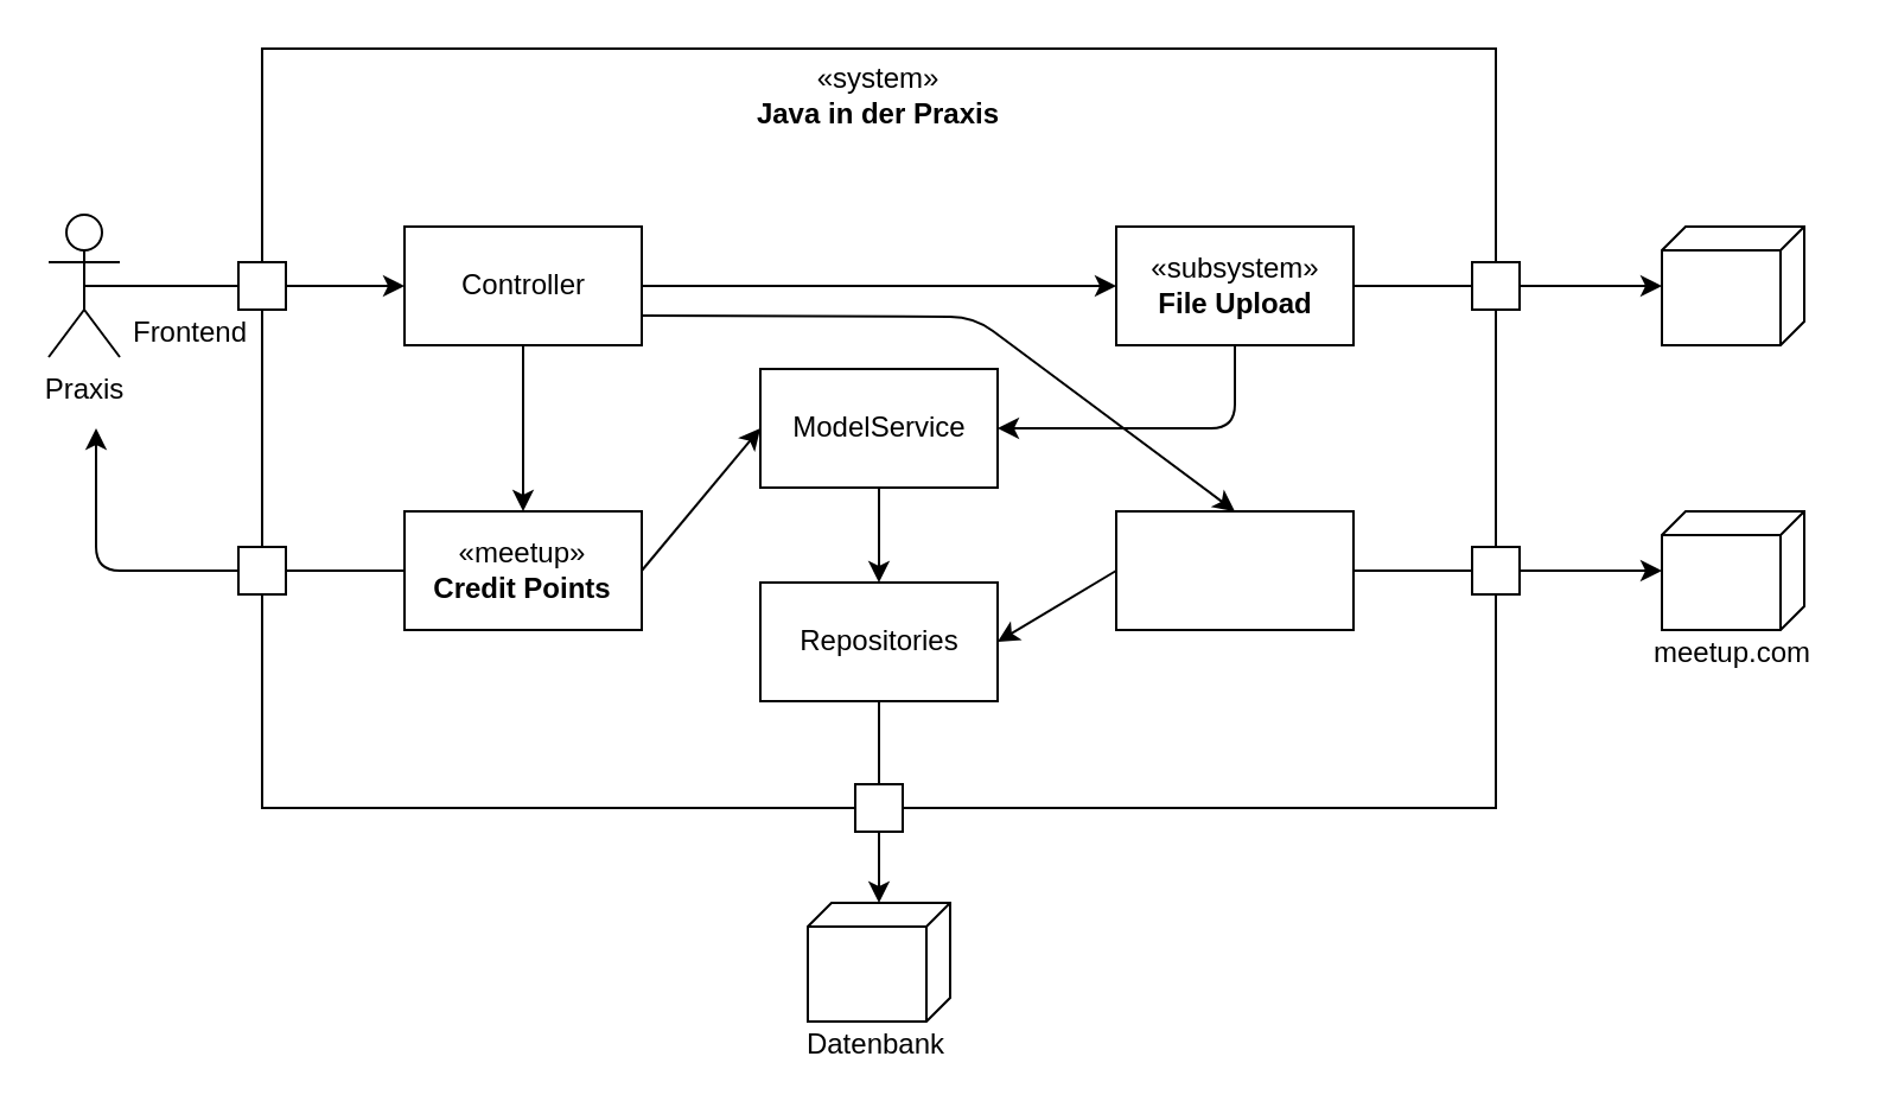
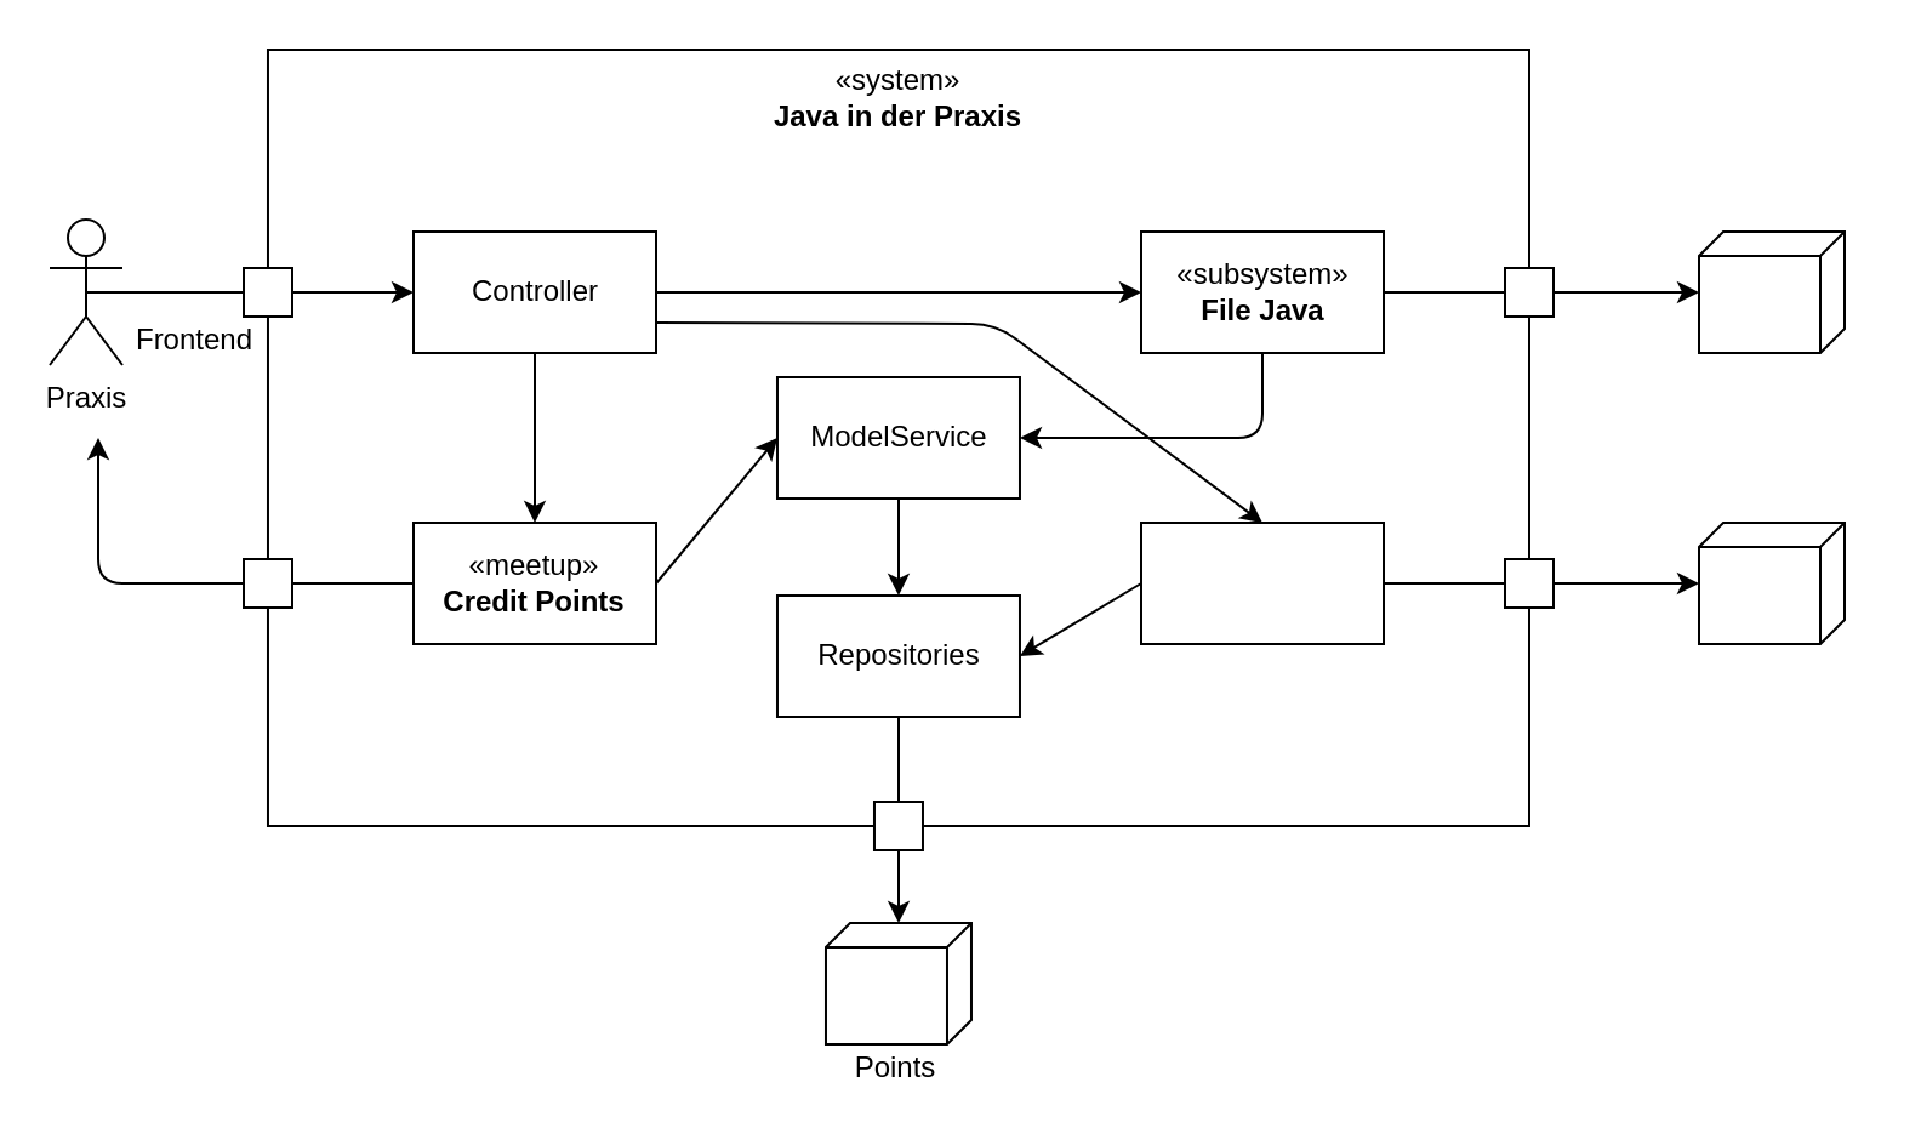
  <mxCell id="0" />
  <mxCell id="1" parent="0" />
  <mxCell id="2" value="" style="rounded=0;whiteSpace=wrap;html=1;" vertex="1" parent="1"><mxGeometry x="109.99" y="20" width="520.01" height="320" as="geometry" /></mxCell>
  <mxCell id="3" value="&lt;div&gt;«system» &lt;/div&gt;&lt;div&gt;&lt;b&gt;Java in der Praxis&lt;br&gt;&lt;/b&gt;&lt;/div&gt;" style="text;html=1;strokeColor=none;fillColor=none;align=center;verticalAlign=middle;whiteSpace=wrap;rounded=0;" vertex="1" parent="1"><mxGeometry x="308.12" y="25" width="123.75" height="30" as="geometry" /></mxCell>
  <mxCell id="4" value="Frontend" style="text;html=1;strokeColor=none;fillColor=none;align=center;verticalAlign=middle;whiteSpace=wrap;rounded=0;" vertex="1" parent="1"><mxGeometry x="50" y="130" width="60" height="20" as="geometry" /></mxCell>
  <mxCell id="5" value="&lt;div&gt;Praxis&lt;br&gt;&lt;/div&gt;" style="shape=umlActor;verticalLabelPosition=bottom;labelBackgroundColor=#ffffff;verticalAlign=top;html=1;outlineConnect=0;" vertex="1" parent="1"><mxGeometry x="20" y="90" width="30" height="60" as="geometry" /></mxCell>
  <mxCell id="6" value="" style="endArrow=classic;html=1;entryX=0;entryY=0.5;entryDx=0;entryDy=0;exitX=1;exitY=0.5;exitDx=0;exitDy=0;" edge="1" parent="1" source="11" target="12"><mxGeometry width="50" height="50" relative="1" as="geometry"><mxPoint x="380" y="200" as="sourcePoint" /><mxPoint x="10" y="120" as="targetPoint" /></mxGeometry></mxCell>
  <mxCell id="7" value="" style="rounded=0;whiteSpace=wrap;html=1;" vertex="1" parent="1"><mxGeometry x="319.99" y="155" width="100" height="50" as="geometry" /></mxCell>
  <mxCell id="8" value="" style="verticalAlign=top;align=left;spacingTop=8;spacingLeft=2;spacingRight=12;shape=cube;size=10;direction=south;fontStyle=4;html=1;" vertex="1" parent="1"><mxGeometry x="339.99" y="380" width="60" height="50" as="geometry" /></mxCell>
- <mxCell id="9" value="Datenbank" style="text;html=1;strokeColor=none;fillColor=none;align=center;verticalAlign=middle;whiteSpace=wrap;rounded=0;" vertex="1" parent="1"><mxGeometry x="334" y="430" width="70" height="20" as="geometry" /></mxCell>
+ <mxCell id="9" value="Points" style="text;html=1;strokeColor=none;fillColor=none;align=center;verticalAlign=middle;whiteSpace=wrap;rounded=0;" vertex="1" parent="1"><mxGeometry x="334" y="430" width="70" height="20" as="geometry" /></mxCell>
  <mxCell id="10" value="" style="verticalAlign=top;align=left;spacingTop=8;spacingLeft=2;spacingRight=12;shape=cube;size=10;direction=south;fontStyle=4;html=1;" vertex="1" parent="1"><mxGeometry x="700" y="95" width="60" height="50" as="geometry" /></mxCell>
  <mxCell id="11" value="" style="whiteSpace=wrap;html=1;aspect=fixed;" vertex="1" parent="1"><mxGeometry x="100" y="110" width="20" height="20" as="geometry" /></mxCell>
  <mxCell id="12" value="" style="rounded=0;whiteSpace=wrap;html=1;" vertex="1" parent="1"><mxGeometry x="170" y="95" width="100" height="50" as="geometry" /></mxCell>
  <mxCell id="13" value="&lt;div&gt;Controller&lt;/div&gt;" style="text;html=1;strokeColor=none;fillColor=none;align=center;verticalAlign=middle;whiteSpace=wrap;rounded=0;" vertex="1" parent="1"><mxGeometry x="176.57" y="105" width="86.87" height="30" as="geometry" /></mxCell>
  <mxCell id="14" value="" style="rounded=0;whiteSpace=wrap;html=1;" vertex="1" parent="1"><mxGeometry x="470" y="215" width="100" height="50" as="geometry" /></mxCell>
  <mxCell id="15" value="" style="rounded=0;whiteSpace=wrap;html=1;" vertex="1" parent="1"><mxGeometry x="470" y="95" width="100" height="50" as="geometry" /></mxCell>
- <mxCell id="16" value="&lt;div&gt;«subsystem»&lt;b&gt;&lt;br&gt;&lt;/b&gt;&lt;/div&gt;&lt;div&gt;&lt;b&gt;File Upload&lt;/b&gt;&lt;/div&gt;" style="text;html=1;strokeColor=none;fillColor=none;align=center;verticalAlign=middle;whiteSpace=wrap;rounded=0;" vertex="1" parent="1"><mxGeometry x="476.57" y="105" width="86.87" height="30" as="geometry" /></mxCell>
+ <mxCell id="16" value="&lt;div&gt;«subsystem»&lt;b&gt;&lt;br&gt;&lt;/b&gt;&lt;/div&gt;&lt;div&gt;&lt;b&gt;File Java&lt;/b&gt;&lt;/div&gt;" style="text;html=1;strokeColor=none;fillColor=none;align=center;verticalAlign=middle;whiteSpace=wrap;rounded=0;" vertex="1" parent="1"><mxGeometry x="476.57" y="105" width="86.87" height="30" as="geometry" /></mxCell>
  <mxCell id="17" value="" style="rounded=0;whiteSpace=wrap;html=1;" vertex="1" parent="1"><mxGeometry x="170" y="215" width="100" height="50" as="geometry" /></mxCell>
  <mxCell id="18" value="&lt;div&gt;«meetup»&lt;b&gt;&lt;br&gt;&lt;/b&gt;&lt;/div&gt;&lt;div&gt;&lt;b&gt;Credit Points&lt;br&gt;&lt;/b&gt;&lt;/div&gt;" style="text;html=1;strokeColor=none;fillColor=none;align=center;verticalAlign=middle;whiteSpace=wrap;rounded=0;" vertex="1" parent="1"><mxGeometry x="170" y="225" width="100" height="30" as="geometry" /></mxCell>
  <mxCell id="19" value="ModelService" style="text;html=1;strokeColor=none;fillColor=none;align=center;verticalAlign=middle;whiteSpace=wrap;rounded=0;" vertex="1" parent="1"><mxGeometry x="326.56" y="165" width="86.87" height="30" as="geometry" /></mxCell>
  <mxCell id="20" value="" style="verticalAlign=top;align=left;spacingTop=8;spacingLeft=2;spacingRight=12;shape=cube;size=10;direction=south;fontStyle=4;html=1;" vertex="1" parent="1"><mxGeometry x="700" y="215" width="60" height="50" as="geometry" /></mxCell>
- <mxCell id="21" value="meetup.com" style="text;html=1;strokeColor=none;fillColor=none;align=center;verticalAlign=middle;whiteSpace=wrap;rounded=0;" vertex="1" parent="1"><mxGeometry x="690" y="265" width="80" height="20" as="geometry" /></mxCell>
  <mxCell id="22" value="" style="whiteSpace=wrap;html=1;aspect=fixed;" vertex="1" parent="1"><mxGeometry x="620" y="110" width="20" height="20" as="geometry" /></mxCell>
  <mxCell id="23" value="" style="endArrow=classic;html=1;exitX=1;exitY=0.5;exitDx=0;exitDy=0;entryX=0;entryY=0.5;entryDx=0;entryDy=0;" edge="1" parent="1" source="12" target="15"><mxGeometry width="50" height="50" relative="1" as="geometry"><mxPoint x="380" y="290" as="sourcePoint" /><mxPoint x="430" y="240" as="targetPoint" /></mxGeometry></mxCell>
  <mxCell id="24" value="" style="endArrow=none;html=1;exitX=1;exitY=0.5;exitDx=0;exitDy=0;entryX=0;entryY=0.5;entryDx=0;entryDy=0;" edge="1" parent="1" source="15" target="22"><mxGeometry width="50" height="50" relative="1" as="geometry"><mxPoint x="380" y="290" as="sourcePoint" /><mxPoint x="430" y="240" as="targetPoint" /></mxGeometry></mxCell>
  <mxCell id="25" value="" style="endArrow=classic;html=1;exitX=1;exitY=0.5;exitDx=0;exitDy=0;" edge="1" parent="1" source="22" target="10"><mxGeometry width="50" height="50" relative="1" as="geometry"><mxPoint x="380" y="290" as="sourcePoint" /><mxPoint x="430" y="240" as="targetPoint" /></mxGeometry></mxCell>
  <mxCell id="26" value="" style="endArrow=none;html=1;exitX=0.5;exitY=0.5;exitDx=0;exitDy=0;exitPerimeter=0;entryX=0;entryY=0.5;entryDx=0;entryDy=0;" edge="1" parent="1" source="5" target="11"><mxGeometry width="50" height="50" relative="1" as="geometry"><mxPoint x="380" y="290" as="sourcePoint" /><mxPoint x="430" y="240" as="targetPoint" /></mxGeometry></mxCell>
  <mxCell id="27" value="" style="whiteSpace=wrap;html=1;aspect=fixed;" vertex="1" parent="1"><mxGeometry x="100" y="230" width="20" height="20" as="geometry" /></mxCell>
  <mxCell id="28" value="" style="endArrow=none;html=1;exitX=0;exitY=0.5;exitDx=0;exitDy=0;entryX=1;entryY=0.5;entryDx=0;entryDy=0;" edge="1" parent="1" source="18" target="27"><mxGeometry width="50" height="50" relative="1" as="geometry"><mxPoint x="380" y="290" as="sourcePoint" /><mxPoint x="430" y="240" as="targetPoint" /></mxGeometry></mxCell>
  <mxCell id="29" value="" style="rounded=0;whiteSpace=wrap;html=1;" vertex="1" parent="1"><mxGeometry x="319.99" y="245" width="100" height="50" as="geometry" /></mxCell>
  <mxCell id="30" value="Repositories" style="text;html=1;strokeColor=none;fillColor=none;align=center;verticalAlign=middle;whiteSpace=wrap;rounded=0;" vertex="1" parent="1"><mxGeometry x="326.56" y="255" width="86.87" height="30" as="geometry" /></mxCell>
  <mxCell id="31" value="" style="whiteSpace=wrap;html=1;aspect=fixed;" vertex="1" parent="1"><mxGeometry x="359.99" y="330" width="20" height="20" as="geometry" /></mxCell>
  <mxCell id="32" value="" style="endArrow=none;html=1;exitX=0.5;exitY=1;exitDx=0;exitDy=0;entryX=0.5;entryY=0;entryDx=0;entryDy=0;" edge="1" parent="1" source="29" target="31"><mxGeometry width="50" height="50" relative="1" as="geometry"><mxPoint x="380" y="290" as="sourcePoint" /><mxPoint x="430" y="240" as="targetPoint" /></mxGeometry></mxCell>
  <mxCell id="33" value="" style="endArrow=classic;html=1;exitX=0.5;exitY=1;exitDx=0;exitDy=0;" edge="1" parent="1" source="31"><mxGeometry width="50" height="50" relative="1" as="geometry"><mxPoint x="380" y="290" as="sourcePoint" /><mxPoint x="370" y="380" as="targetPoint" /></mxGeometry></mxCell>
  <mxCell id="34" value="" style="endArrow=classic;html=1;entryX=1;entryY=0.5;entryDx=0;entryDy=0;exitX=0;exitY=0.5;exitDx=0;exitDy=0;" edge="1" parent="1" source="14" target="29"><mxGeometry width="50" height="50" relative="1" as="geometry"><mxPoint x="380" y="290" as="sourcePoint" /><mxPoint x="430" y="240" as="targetPoint" /></mxGeometry></mxCell>
  <mxCell id="35" value="" style="whiteSpace=wrap;html=1;aspect=fixed;" vertex="1" parent="1"><mxGeometry x="620" y="230" width="20" height="20" as="geometry" /></mxCell>
  <mxCell id="36" value="" style="endArrow=none;html=1;exitX=1;exitY=0.5;exitDx=0;exitDy=0;entryX=0;entryY=0.5;entryDx=0;entryDy=0;" edge="1" parent="1" source="14" target="35"><mxGeometry width="50" height="50" relative="1" as="geometry"><mxPoint x="380" y="290" as="sourcePoint" /><mxPoint x="430" y="240" as="targetPoint" /></mxGeometry></mxCell>
  <mxCell id="37" value="" style="endArrow=classic;html=1;exitX=1;exitY=0.5;exitDx=0;exitDy=0;" edge="1" parent="1" source="35" target="20"><mxGeometry width="50" height="50" relative="1" as="geometry"><mxPoint x="380" y="290" as="sourcePoint" /><mxPoint x="430" y="240" as="targetPoint" /></mxGeometry></mxCell>
  <mxCell id="38" value="" style="endArrow=classic;html=1;exitX=1;exitY=0.75;exitDx=0;exitDy=0;entryX=0.5;entryY=0;entryDx=0;entryDy=0;" edge="1" parent="1" source="12" target="14"><mxGeometry width="50" height="50" relative="1" as="geometry"><mxPoint x="380" y="290" as="sourcePoint" /><mxPoint x="430" y="240" as="targetPoint" /><Array as="points"><mxPoint x="410" y="133" /></Array></mxGeometry></mxCell>
  <mxCell id="39" value="" style="endArrow=classic;html=1;exitX=0;exitY=0.5;exitDx=0;exitDy=0;" edge="1" parent="1" source="27"><mxGeometry width="50" height="50" relative="1" as="geometry"><mxPoint x="380" y="290" as="sourcePoint" /><mxPoint x="40" y="180" as="targetPoint" /><Array as="points"><mxPoint x="40" y="240" /></Array></mxGeometry></mxCell>
  <mxCell id="40" value="" style="endArrow=classic;html=1;exitX=0.5;exitY=1;exitDx=0;exitDy=0;entryX=0.5;entryY=0;entryDx=0;entryDy=0;" edge="1" parent="1" source="12" target="17"><mxGeometry width="50" height="50" relative="1" as="geometry"><mxPoint x="380" y="290" as="sourcePoint" /><mxPoint x="430" y="240" as="targetPoint" /></mxGeometry></mxCell>
  <mxCell id="41" value="" style="endArrow=classic;html=1;exitX=0.5;exitY=1;exitDx=0;exitDy=0;entryX=0.5;entryY=0;entryDx=0;entryDy=0;" edge="1" parent="1" source="7" target="29"><mxGeometry width="50" height="50" relative="1" as="geometry"><mxPoint x="380" y="290" as="sourcePoint" /><mxPoint x="430" y="240" as="targetPoint" /></mxGeometry></mxCell>
  <mxCell id="42" value="" style="endArrow=classic;html=1;exitX=0.5;exitY=1;exitDx=0;exitDy=0;entryX=1;entryY=0.5;entryDx=0;entryDy=0;" edge="1" parent="1" source="15" target="7"><mxGeometry width="50" height="50" relative="1" as="geometry"><mxPoint x="380" y="290" as="sourcePoint" /><mxPoint x="430" y="240" as="targetPoint" /><Array as="points"><mxPoint x="520" y="180" /></Array></mxGeometry></mxCell>
  <mxCell id="43" value="" style="endArrow=classic;html=1;exitX=1;exitY=0.5;exitDx=0;exitDy=0;entryX=0;entryY=0.5;entryDx=0;entryDy=0;" edge="1" parent="1" source="18" target="7"><mxGeometry width="50" height="50" relative="1" as="geometry"><mxPoint x="380" y="290" as="sourcePoint" /><mxPoint x="430" y="240" as="targetPoint" /></mxGeometry></mxCell>
